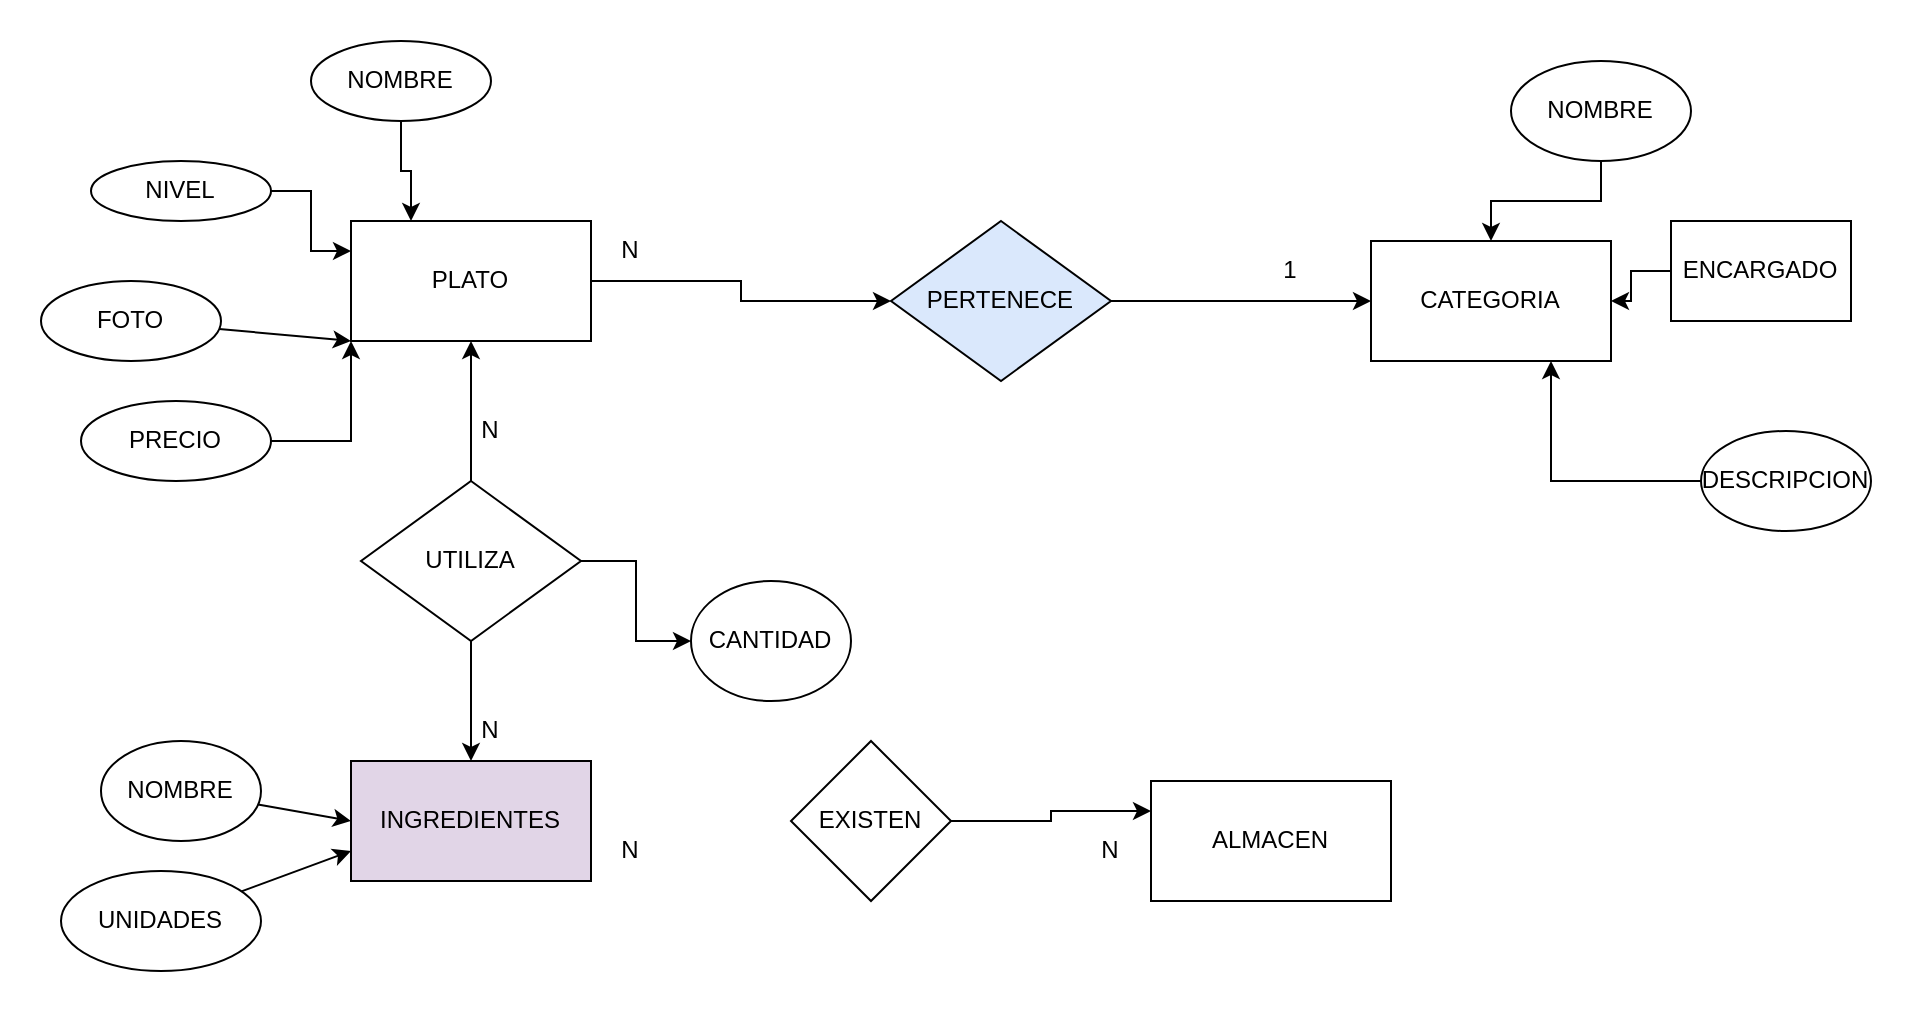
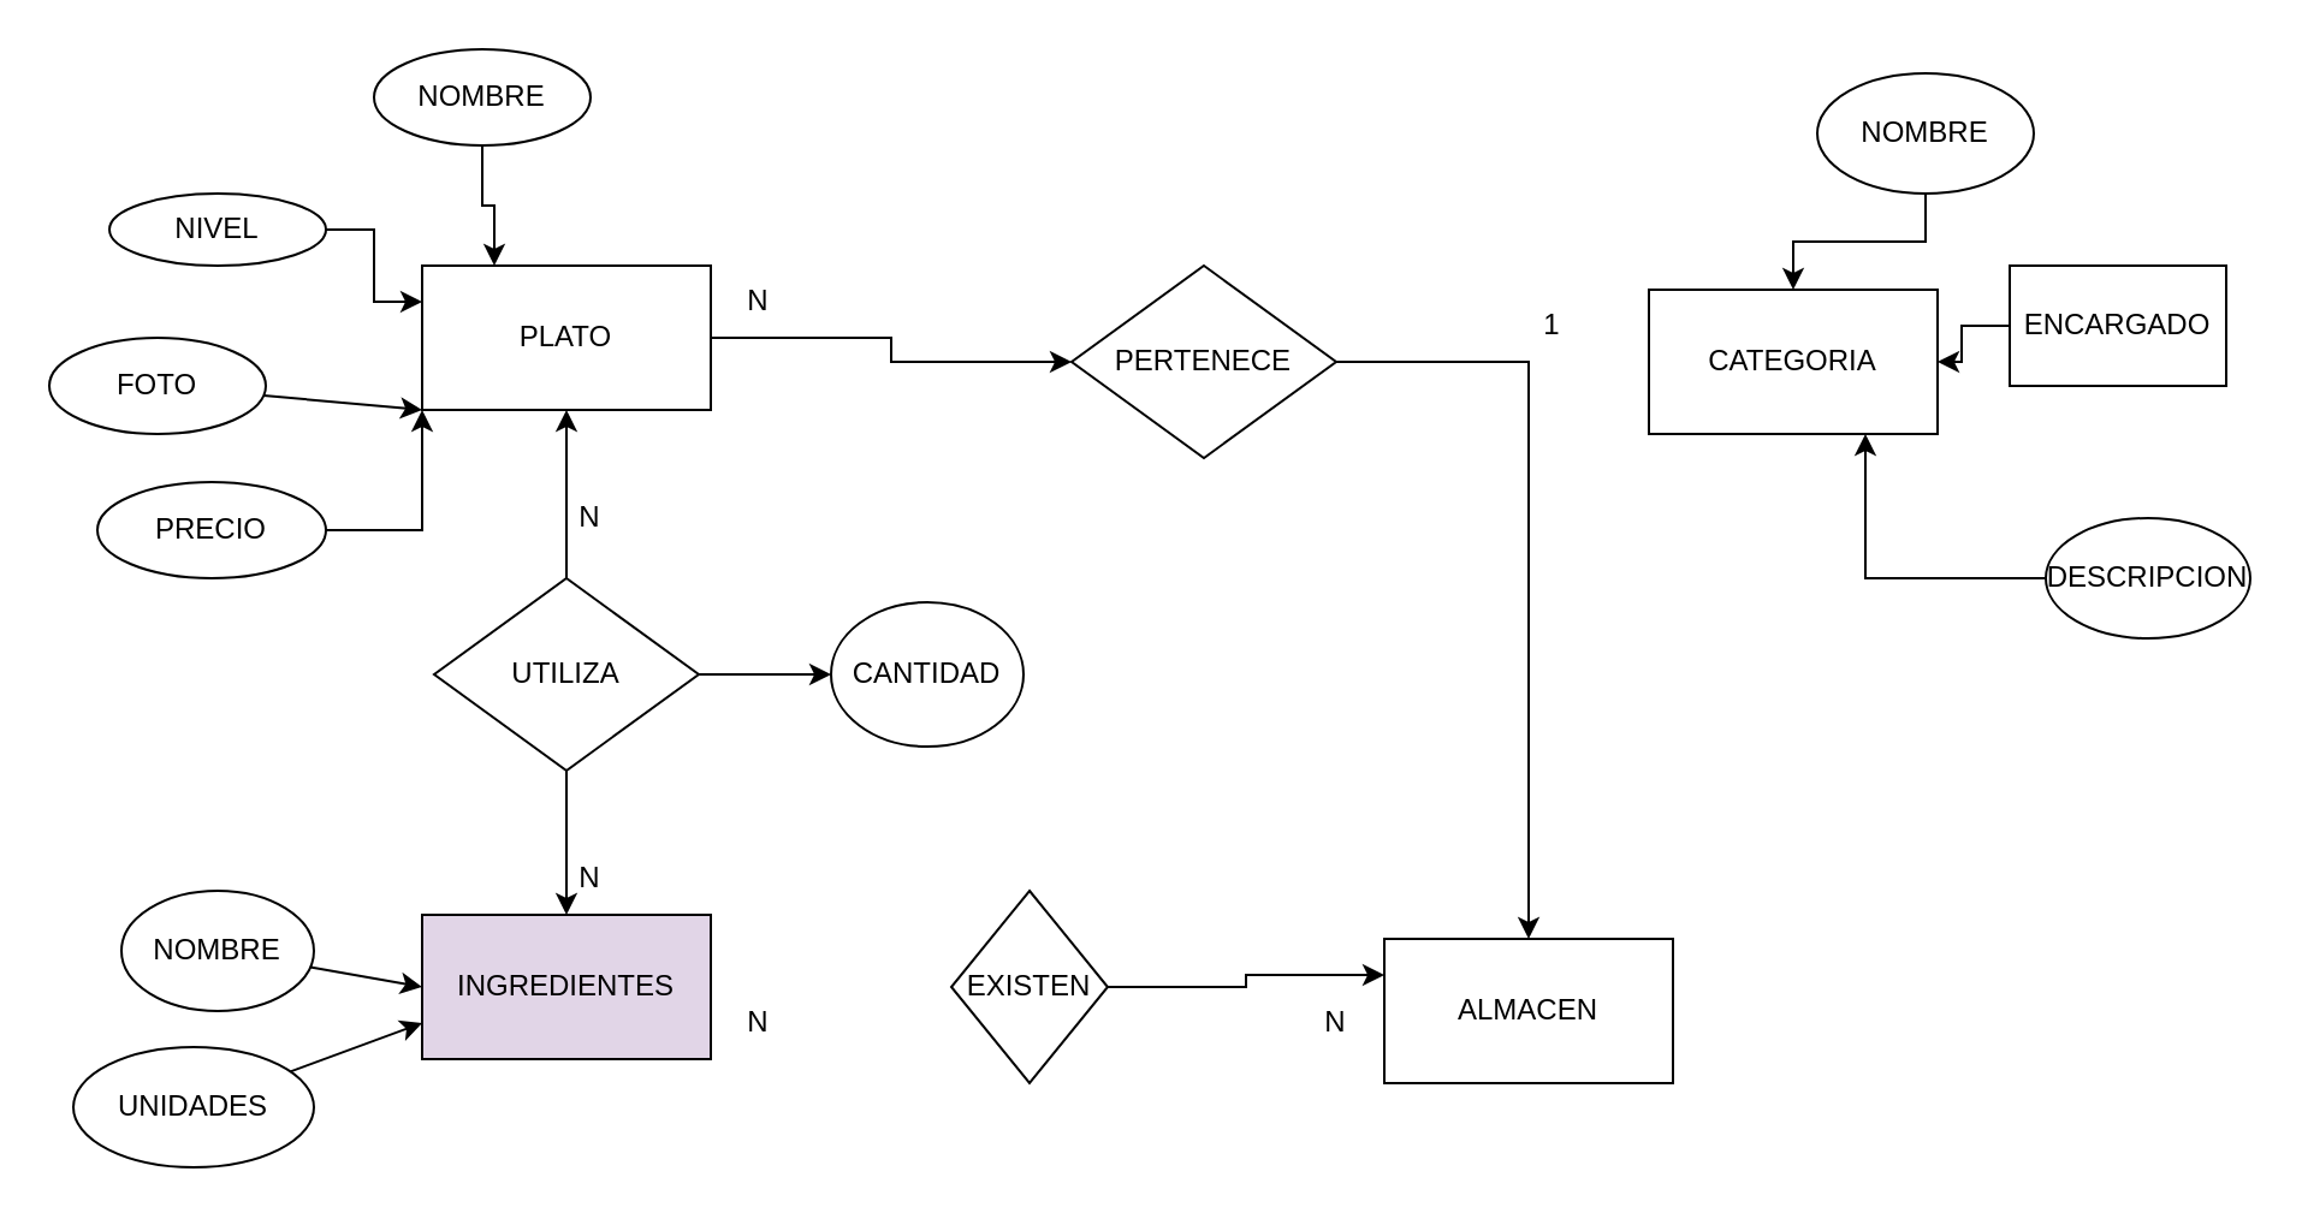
  <mxCell id="0" />
  <mxCell id="1" parent="0" />
  <mxCell id="2" style="edgeStyle=orthogonalEdgeStyle;rounded=0;orthogonalLoop=1;jettySize=auto;html=1;entryX=0;entryY=0.5;entryDx=0;entryDy=0;" edge="1" parent="1" source="3" target="6"><mxGeometry relative="1" as="geometry" /></mxCell>
  <mxCell id="3" value="PLATO" style="rounded=0;whiteSpace=wrap;html=1;" vertex="1" parent="1"><mxGeometry x="175" y="110" width="120" height="60" as="geometry" /></mxCell>
  <mxCell id="4" value="CATEGORIA" style="rounded=0;whiteSpace=wrap;html=1;" vertex="1" parent="1"><mxGeometry x="685" y="120" width="120" height="60" as="geometry" /></mxCell>
- <mxCell id="5" style="edgeStyle=orthogonalEdgeStyle;rounded=0;orthogonalLoop=1;jettySize=auto;html=1;entryX=0;entryY=0.5;entryDx=0;entryDy=0;" edge="1" parent="1" source="6" target="4"><mxGeometry relative="1" as="geometry" /></mxCell>
- <mxCell id="6" value="PERTENECE" style="rhombus;whiteSpace=wrap;html=1;fillColor=#dae8fc;" vertex="1" parent="1"><mxGeometry x="445" y="110" width="110" height="80" as="geometry" /></mxCell>
+ <mxCell id="5" style="edgeStyle=orthogonalEdgeStyle;rounded=0;orthogonalLoop=1;jettySize=auto;html=1;" edge="1" parent="1" source="6" target="35"><mxGeometry relative="1" as="geometry" /></mxCell>
+ <mxCell id="6" value="PERTENECE" style="rhombus;whiteSpace=wrap;html=1;" vertex="1" parent="1"><mxGeometry x="445" y="110" width="110" height="80" as="geometry" /></mxCell>
  <mxCell id="7" style="edgeStyle=orthogonalEdgeStyle;rounded=0;orthogonalLoop=1;jettySize=auto;html=1;entryX=0.5;entryY=1;entryDx=0;entryDy=0;" edge="1" parent="1" source="10" target="3"><mxGeometry relative="1" as="geometry" /></mxCell>
  <mxCell id="8" style="edgeStyle=orthogonalEdgeStyle;rounded=0;orthogonalLoop=1;jettySize=auto;html=1;entryX=0.5;entryY=0;entryDx=0;entryDy=0;" edge="1" parent="1" source="10" target="12"><mxGeometry relative="1" as="geometry" /></mxCell>
  <mxCell id="9" style="edgeStyle=orthogonalEdgeStyle;rounded=0;orthogonalLoop=1;jettySize=auto;html=1;" edge="1" parent="1" source="10" target="11"><mxGeometry relative="1" as="geometry" /></mxCell>
  <mxCell id="10" value="UTILIZA" style="rhombus;whiteSpace=wrap;html=1;" vertex="1" parent="1"><mxGeometry x="180" y="240" width="110" height="80" as="geometry" /></mxCell>
- <mxCell id="11" value="CANTIDAD" style="ellipse;whiteSpace=wrap;html=1;" vertex="1" parent="1"><mxGeometry x="345" y="290" width="80" height="60" as="geometry" /></mxCell>
+ <mxCell id="11" value="CANTIDAD" style="ellipse;whiteSpace=wrap;html=1;" vertex="1" parent="1"><mxGeometry x="345" y="250" width="80" height="60" as="geometry" /></mxCell>
  <mxCell id="12" value="INGREDIENTES" style="rounded=0;whiteSpace=wrap;html=1;fillColor=#e1d5e7;" vertex="1" parent="1"><mxGeometry x="175" y="380" width="120" height="60" as="geometry" /></mxCell>
  <mxCell id="13" style="edgeStyle=orthogonalEdgeStyle;rounded=0;orthogonalLoop=1;jettySize=auto;html=1;" edge="1" parent="1" source="14" target="4"><mxGeometry relative="1" as="geometry" /></mxCell>
  <mxCell id="14" value="NOMBRE" style="ellipse;whiteSpace=wrap;html=1;" vertex="1" parent="1"><mxGeometry x="755" y="30" width="90" height="50" as="geometry" /></mxCell>
  <mxCell id="15" style="edgeStyle=orthogonalEdgeStyle;rounded=0;orthogonalLoop=1;jettySize=auto;html=1;entryX=0.25;entryY=0;entryDx=0;entryDy=0;" edge="1" parent="1" source="16" target="3"><mxGeometry relative="1" as="geometry" /></mxCell>
  <mxCell id="16" value="NOMBRE" style="ellipse;whiteSpace=wrap;html=1;" vertex="1" parent="1"><mxGeometry x="155" y="20" width="90" height="40" as="geometry" /></mxCell>
  <mxCell id="17" style="edgeStyle=orthogonalEdgeStyle;rounded=0;orthogonalLoop=1;jettySize=auto;html=1;entryX=0;entryY=0.25;entryDx=0;entryDy=0;" edge="1" parent="1" source="18" target="3"><mxGeometry relative="1" as="geometry" /></mxCell>
  <mxCell id="18" value="NIVEL" style="ellipse;whiteSpace=wrap;html=1;" vertex="1" parent="1"><mxGeometry y="80" width="90" height="30" as="geometry" x="45" /></mxCell>
  <mxCell id="19" style="rounded=0;orthogonalLoop=1;jettySize=auto;html=1;entryX=0;entryY=1;entryDx=0;entryDy=0;" edge="1" parent="1" source="20" target="3"><mxGeometry relative="1" as="geometry" /></mxCell>
  <mxCell id="20" value="FOTO" style="ellipse;whiteSpace=wrap;html=1;" vertex="1" parent="1"><mxGeometry x="20" y="140" width="90" height="40" as="geometry" /></mxCell>
  <mxCell id="21" style="edgeStyle=orthogonalEdgeStyle;rounded=0;orthogonalLoop=1;jettySize=auto;html=1;" edge="1" parent="1" source="22" target="4"><mxGeometry relative="1" as="geometry" /></mxCell>
  <mxCell id="22" value="ENCARGADO" style="whiteSpace=wrap;html=1;rounded=0;" vertex="1" parent="1"><mxGeometry x="835" y="110" width="90" height="50" as="geometry" /></mxCell>
  <mxCell id="23" style="edgeStyle=orthogonalEdgeStyle;rounded=0;orthogonalLoop=1;jettySize=auto;html=1;entryX=0.75;entryY=1;entryDx=0;entryDy=0;" edge="1" parent="1" source="24" target="4"><mxGeometry relative="1" as="geometry" /></mxCell>
  <mxCell id="24" value="DESCRIPCION" style="ellipse;whiteSpace=wrap;html=1;" vertex="1" parent="1"><mxGeometry x="850" y="215" width="85" height="50" as="geometry" /></mxCell>
  <mxCell id="25" style="rounded=0;orthogonalLoop=1;jettySize=auto;html=1;entryX=0;entryY=0.75;entryDx=0;entryDy=0;" edge="1" parent="1" source="26" target="12"><mxGeometry relative="1" as="geometry" /></mxCell>
  <mxCell id="26" value="UNIDADES" style="ellipse;whiteSpace=wrap;html=1;" vertex="1" parent="1"><mxGeometry x="30" y="435" width="100" height="50" as="geometry" /></mxCell>
  <mxCell id="27" style="rounded=0;orthogonalLoop=1;jettySize=auto;html=1;entryX=0;entryY=0.5;entryDx=0;entryDy=0;" edge="1" parent="1" source="28" target="12"><mxGeometry relative="1" as="geometry" /></mxCell>
  <mxCell id="28" value="NOMBRE" style="ellipse;whiteSpace=wrap;html=1;" vertex="1" parent="1"><mxGeometry x="50" y="370" width="80" height="50" as="geometry" /></mxCell>
  <mxCell id="29" style="edgeStyle=orthogonalEdgeStyle;rounded=0;orthogonalLoop=1;jettySize=auto;html=1;entryX=0;entryY=1;entryDx=0;entryDy=0;" edge="1" parent="1" source="30" target="3"><mxGeometry relative="1" as="geometry" /></mxCell>
  <mxCell id="30" value="PRECIO" style="ellipse;whiteSpace=wrap;html=1;" vertex="1" parent="1"><mxGeometry x="40" y="200" width="95" height="40" as="geometry" /></mxCell>
  <mxCell id="31" value="N" style="text;html=1;align=center;verticalAlign=middle;whiteSpace=wrap;rounded=0;" vertex="1" parent="1"><mxGeometry x="215" y="350" width="60" height="30" as="geometry" /></mxCell>
  <mxCell id="32" value="N" style="text;html=1;align=center;verticalAlign=middle;whiteSpace=wrap;rounded=0;" vertex="1" parent="1"><mxGeometry x="215" y="200" width="60" height="30" as="geometry" /></mxCell>
  <mxCell id="33" value="N" style="text;html=1;align=center;verticalAlign=middle;whiteSpace=wrap;rounded=0;" vertex="1" parent="1"><mxGeometry x="285" y="110" width="60" height="30" as="geometry" /></mxCell>
  <mxCell id="34" value="1" style="text;html=1;align=center;verticalAlign=middle;whiteSpace=wrap;rounded=0;" vertex="1" parent="1"><mxGeometry x="615" y="120" width="60" height="30" as="geometry" /></mxCell>
  <mxCell id="35" value="ALMACEN" style="rounded=0;whiteSpace=wrap;html=1;" vertex="1" parent="1"><mxGeometry x="575" y="390" width="120" height="60" as="geometry" /></mxCell>
  <mxCell id="36" style="edgeStyle=orthogonalEdgeStyle;rounded=0;orthogonalLoop=1;jettySize=auto;html=1;entryX=0;entryY=0.25;entryDx=0;entryDy=0;" edge="1" parent="1" source="37" target="35"><mxGeometry relative="1" as="geometry" /></mxCell>
- <mxCell id="37" value="EXISTEN" style="rhombus;whiteSpace=wrap;html=1;" vertex="1" parent="1"><mxGeometry x="395" y="370" width="80" height="80" as="geometry" /></mxCell>
+ <mxCell id="37" value="EXISTEN" style="rhombus;whiteSpace=wrap;html=1;" vertex="1" parent="1"><mxGeometry x="395" y="370" width="65" height="80" as="geometry" /></mxCell>
  <mxCell id="38" value="N" style="text;html=1;align=center;verticalAlign=middle;whiteSpace=wrap;rounded=0;" vertex="1" parent="1"><mxGeometry x="285" y="410" width="60" height="30" as="geometry" /></mxCell>
  <mxCell id="39" value="N" style="text;html=1;align=center;verticalAlign=middle;whiteSpace=wrap;rounded=0;" vertex="1" parent="1"><mxGeometry x="525" y="410" width="60" height="30" as="geometry" /></mxCell>
